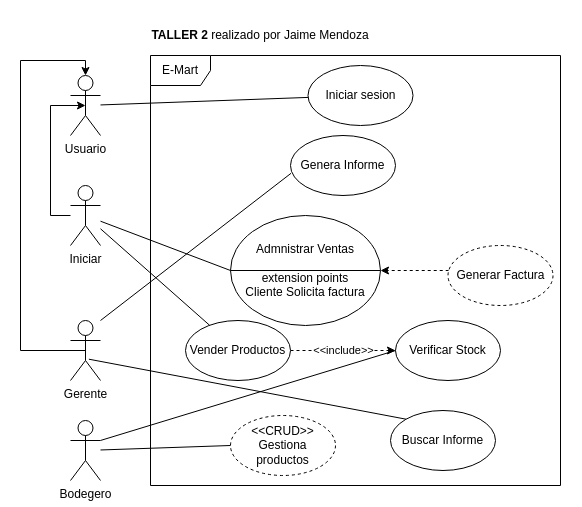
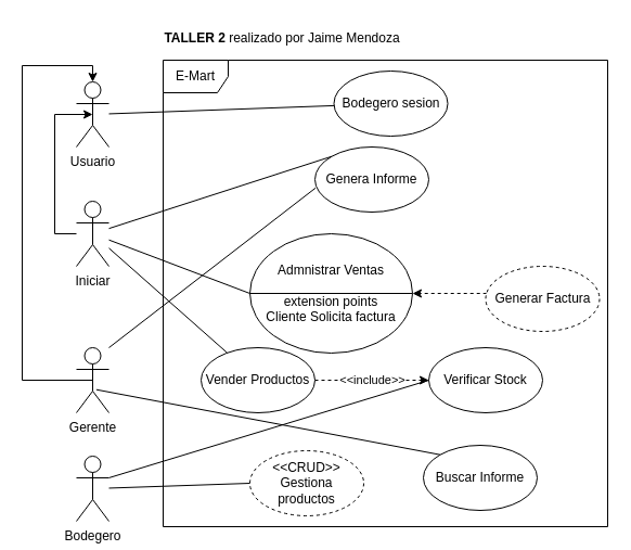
  <mxCell id="0" />
  <mxCell id="1" parent="0" />
  <mxCell id="2" value="E-Mart" style="shape=umlFrame;whiteSpace=wrap;html=1;" vertex="1" parent="1"><mxGeometry x="150" y="55" width="410" height="430" as="geometry" /></mxCell>
  <mxCell id="3" style="edgeStyle=orthogonalEdgeStyle;rounded=0;orthogonalLoop=1;jettySize=auto;html=1;entryX=0.5;entryY=0.5;entryDx=0;entryDy=0;entryPerimeter=0;" edge="1" parent="1" source="4" target="22"><mxGeometry relative="1" as="geometry"><Array as="points"><mxPoint x="50" y="215" /><mxPoint x="50" y="105" /></Array></mxGeometry></mxCell>
  <mxCell id="4" value="Iniciar" style="shape=umlActor;verticalLabelPosition=bottom;verticalAlign=top;html=1;outlineConnect=0;" vertex="1" parent="1"><mxGeometry x="70" y="185" width="30" height="60" as="geometry" /></mxCell>
  <mxCell id="5" value="&amp;lt;&amp;lt;include&amp;gt;&amp;gt;" style="edgeStyle=orthogonalEdgeStyle;rounded=0;orthogonalLoop=1;jettySize=auto;html=1;entryX=0;entryY=0.5;entryDx=0;entryDy=0;dashed=1;" edge="1" parent="1" source="6" target="9"><mxGeometry relative="1" as="geometry" /></mxCell>
  <mxCell id="6" value="Vender Productos" style="ellipse;whiteSpace=wrap;html=1;" vertex="1" parent="1"><mxGeometry x="185" y="320" width="105" height="60" as="geometry" /></mxCell>
  <mxCell id="7" style="edgeStyle=orthogonalEdgeStyle;rounded=0;orthogonalLoop=1;jettySize=auto;html=1;exitX=0.5;exitY=0.5;exitDx=0;exitDy=0;exitPerimeter=0;" edge="1" parent="1" source="8" target="22"><mxGeometry relative="1" as="geometry"><Array as="points"><mxPoint x="20" y="350" /><mxPoint x="20" y="60" /><mxPoint x="85" y="60" /></Array></mxGeometry></mxCell>
  <mxCell id="8" value="Gerente" style="shape=umlActor;verticalLabelPosition=bottom;verticalAlign=top;html=1;" vertex="1" parent="1"><mxGeometry x="70" y="320" width="30" height="60" as="geometry" /></mxCell>
  <mxCell id="9" value="Verificar Stock" style="ellipse;whiteSpace=wrap;html=1;" vertex="1" parent="1"><mxGeometry x="395" y="320" width="105" height="60" as="geometry" /></mxCell>
  <mxCell id="10" style="edgeStyle=orthogonalEdgeStyle;rounded=0;orthogonalLoop=1;jettySize=auto;html=1;entryX=1;entryY=0.5;entryDx=0;entryDy=0;dashed=1;" edge="1" parent="1" source="11" target="17"><mxGeometry relative="1" as="geometry"><Array as="points"><mxPoint x="420" y="270" /><mxPoint x="420" y="270" /></Array></mxGeometry></mxCell>
  <mxCell id="11" value="Generar Factura" style="ellipse;whiteSpace=wrap;html=1;dashed=1;" vertex="1" parent="1"><mxGeometry x="447.5" y="245" width="105" height="60" as="geometry" /></mxCell>
  <mxCell id="12" value="Bodegero" style="shape=umlActor;verticalLabelPosition=bottom;verticalAlign=top;html=1;outlineConnect=0;" vertex="1" parent="1"><mxGeometry x="70" y="420" width="30" height="60" as="geometry" /></mxCell>
  <mxCell id="13" value="&amp;lt;&amp;lt;CRUD&amp;gt;&amp;gt;&lt;br&gt;Gestiona productos" style="ellipse;whiteSpace=wrap;html=1;dashed=1;" vertex="1" parent="1"><mxGeometry x="230" y="415" width="105" height="60" as="geometry" /></mxCell>
  <mxCell id="14" value="" style="endArrow=none;html=1;rounded=0;entryX=0;entryY=0.5;entryDx=0;entryDy=0;" edge="1" parent="1" source="12" target="13"><mxGeometry width="50" height="50" relative="1" as="geometry"><mxPoint x="350" y="250" as="sourcePoint" /><mxPoint x="226.723" y="525.312" as="targetPoint" /></mxGeometry></mxCell>
  <mxCell id="15" value="" style="endArrow=none;html=1;rounded=0;entryX=0;entryY=0.5;entryDx=0;entryDy=0;exitX=1;exitY=0.333;exitDx=0;exitDy=0;exitPerimeter=0;" edge="1" parent="1" source="12" target="9"><mxGeometry width="50" height="50" relative="1" as="geometry"><mxPoint x="120" y="380" as="sourcePoint" /><mxPoint x="400" y="200" as="targetPoint" /></mxGeometry></mxCell>
  <mxCell id="16" value="" style="endArrow=none;html=1;rounded=0;" edge="1" parent="1" source="4" target="6"><mxGeometry width="50" height="50" relative="1" as="geometry"><mxPoint x="350" y="250" as="sourcePoint" /><mxPoint x="400" y="200" as="targetPoint" /></mxGeometry></mxCell>
  <mxCell id="17" value="Admnistrar Ventas&lt;br&gt;&lt;br&gt;extension points&lt;br&gt;Cliente Solicita factura" style="shape=lineEllipse;perimeter=ellipsePerimeter;whiteSpace=wrap;html=1;backgroundOutline=1;" vertex="1" parent="1"><mxGeometry x="230" y="215" width="150" height="110" as="geometry" /></mxCell>
  <mxCell id="18" value="" style="endArrow=none;html=1;rounded=0;entryX=0;entryY=0.5;entryDx=0;entryDy=0;" edge="1" parent="1" source="4" target="17"><mxGeometry width="50" height="50" relative="1" as="geometry"><mxPoint x="310" y="450" as="sourcePoint" /><mxPoint x="360" y="400" as="targetPoint" /></mxGeometry></mxCell>
  <mxCell id="19" value="Genera Informe" style="ellipse;whiteSpace=wrap;html=1;" vertex="1" parent="1"><mxGeometry x="290" y="135" width="105" height="60" as="geometry" /></mxCell>
- <mxCell id="21" value="Iniciar sesion" style="ellipse;whiteSpace=wrap;html=1;" vertex="1" parent="1"><mxGeometry x="307.5" y="65" width="105" height="60" as="geometry" /></mxCell>
+ <mxCell id="20" value="" style="endArrow=none;html=1;rounded=0;entryX=0;entryY=0;entryDx=0;entryDy=0;" edge="1" parent="1" source="4" target="19"><mxGeometry width="50" height="50" relative="1" as="geometry"><mxPoint x="310" y="450" as="sourcePoint" /><mxPoint x="360" y="400" as="targetPoint" /></mxGeometry></mxCell>
+ <mxCell id="21" value="Bodegero sesion" style="ellipse;whiteSpace=wrap;html=1;" vertex="1" parent="1"><mxGeometry x="307.5" y="65" width="105" height="60" as="geometry" /></mxCell>
  <mxCell id="22" value="Usuario" style="shape=umlActor;verticalLabelPosition=bottom;verticalAlign=top;html=1;outlineConnect=0;" vertex="1" parent="1"><mxGeometry x="70" y="75" width="30" height="60" as="geometry" /></mxCell>
  <mxCell id="23" value="" style="endArrow=none;html=1;rounded=0;" edge="1" parent="1" source="22" target="21"><mxGeometry width="50" height="50" relative="1" as="geometry"><mxPoint x="360" y="110" as="sourcePoint" /><mxPoint x="410" y="60" as="targetPoint" /></mxGeometry></mxCell>
  <mxCell id="24" value="&lt;b&gt;TALLER 2 &lt;/b&gt;realizado por Jaime Mendoza" style="text;html=1;strokeColor=none;fillColor=none;align=center;verticalAlign=middle;whiteSpace=wrap;rounded=0;" vertex="1" parent="1"><mxGeometry x="150" y="20" width="220" height="30" as="geometry" /></mxCell>
  <mxCell id="25" value="" style="endArrow=none;html=1;rounded=0;entryX=0.005;entryY=0.63;entryDx=0;entryDy=0;entryPerimeter=0;" edge="1" parent="1" target="19"><mxGeometry width="50" height="50" relative="1" as="geometry"><mxPoint x="100" y="320" as="sourcePoint" /><mxPoint x="410" y="230" as="targetPoint" /></mxGeometry></mxCell>
  <mxCell id="26" value="Buscar Informe" style="ellipse;whiteSpace=wrap;html=1;" vertex="1" parent="1"><mxGeometry x="390" y="410" width="105" height="60" as="geometry" /></mxCell>
  <mxCell id="27" value="" style="endArrow=none;html=1;rounded=0;entryX=0;entryY=0;entryDx=0;entryDy=0;exitX=0.613;exitY=0.645;exitDx=0;exitDy=0;exitPerimeter=0;" edge="1" parent="1" source="8" target="26"><mxGeometry width="50" height="50" relative="1" as="geometry"><mxPoint x="360" y="290" as="sourcePoint" /><mxPoint x="410" y="240" as="targetPoint" /></mxGeometry></mxCell>
